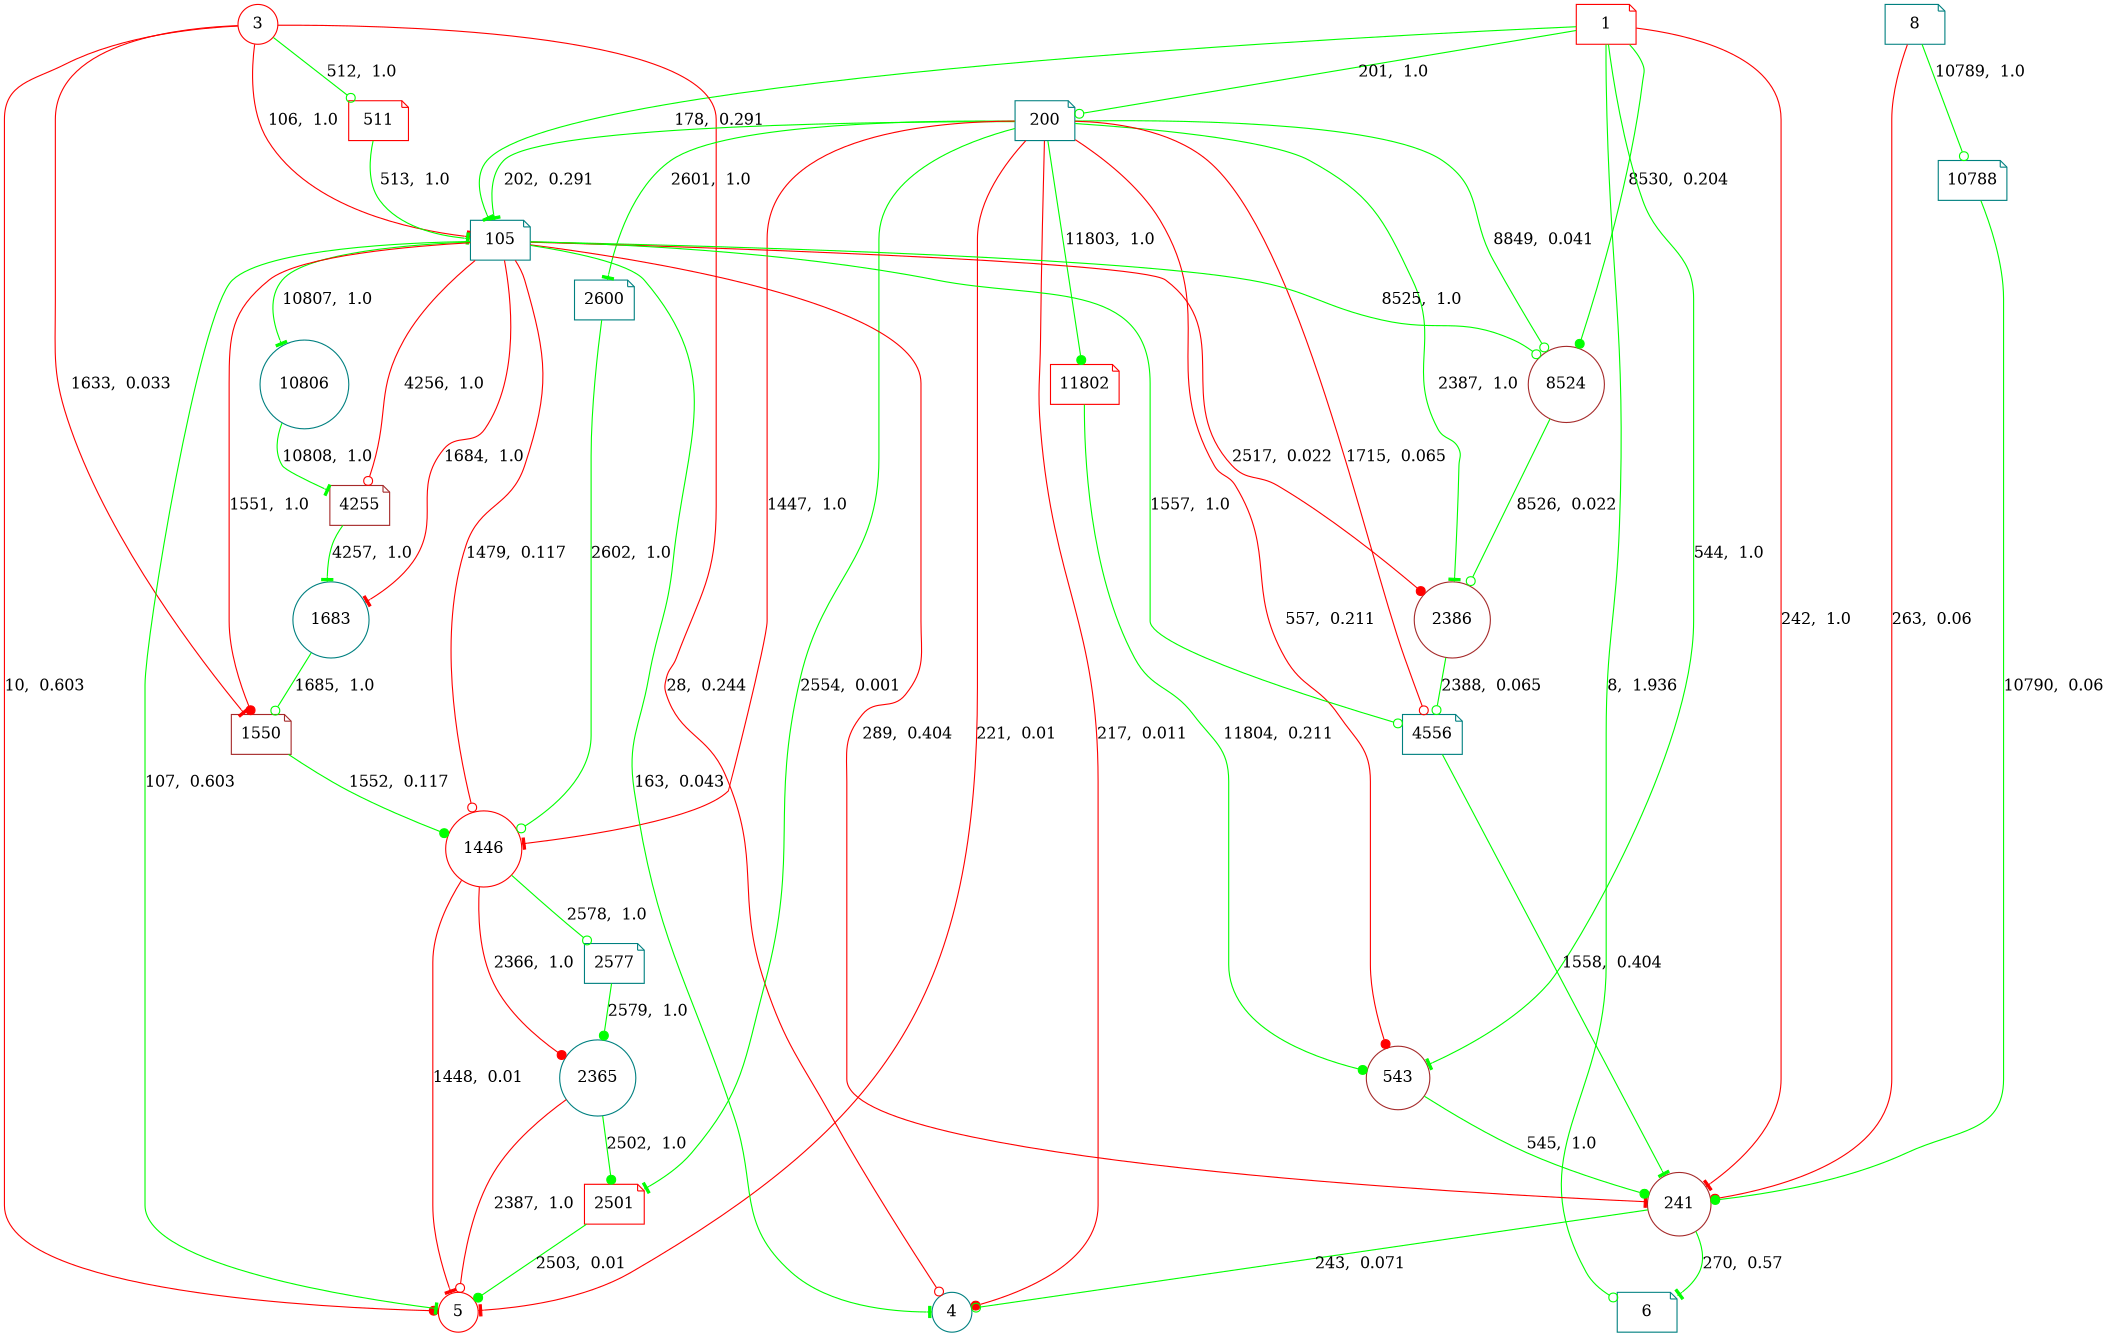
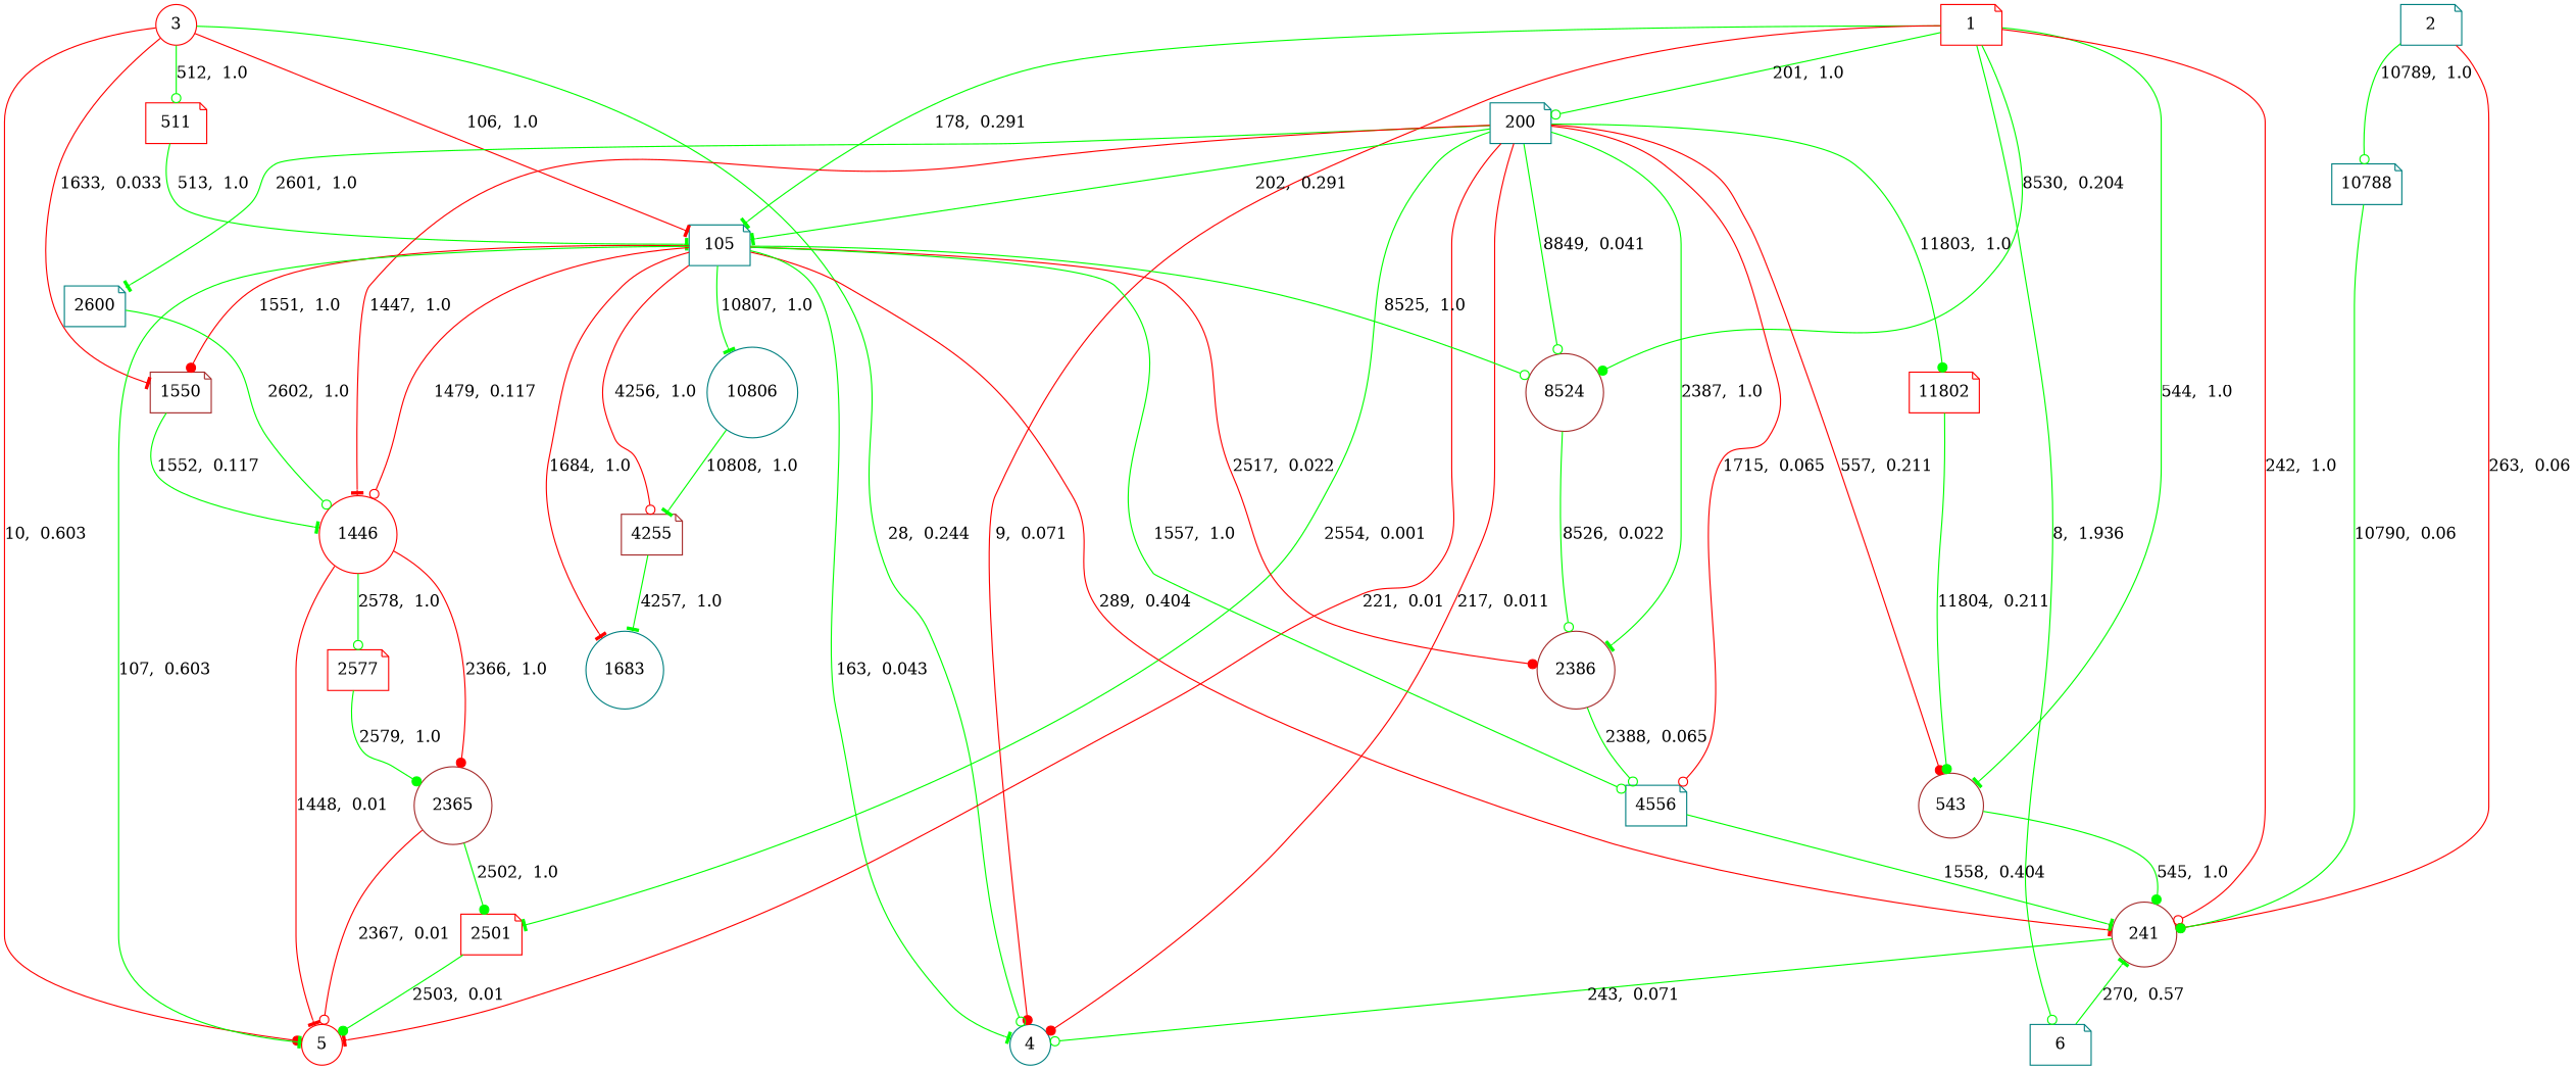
  digraph {
    rankdir=TB
    node [color=teal shape=note]
    edge [arrowhead=tee color=green penwidth=1.0]
    1 [color=red]
-   2 [label=8]
+   2
    3 [color=red shape=circle]
    511 [color=red]
    200
    105
    8524 [color=brown shape=circle]
    11802 [color=red]
    10806 [shape=circle]
    4255 [color=brown]
    2386 [color=brown shape=circle]
    1683 [shape=circle]
    2600
    1550 [color=brown]
    1446 [color=red shape=circle]
    n16 [label=4556]
    10788
-   2577
+   2577 [color=red]
    543 [color=brown shape=circle]
-   2365 [shape=circle]
+   2365 [color=brown shape=circle]
    241 [color=brown shape=circle]
    2501 [color=red]
    6
    4 [shape=circle]
    5 [color=red shape=circle]
    subgraph sub_1 {
      rank=same
      1
      2
      3
    }
    subgraph sub_2 {
      rank=same
      511
    }
    subgraph sub_3 {
      rank=same
      200
    }
    subgraph sub_4 {
      rank=same
      105
    }
    subgraph sub_5 {
      rank=same
      8524
    }
    subgraph sub_6 {
      rank=same
      11802
      10806
    }
    subgraph sub_7 {
      rank=same
      4255
    }
    subgraph sub_8 {
      rank=same
      2386
      1683
    }
    subgraph sub_9 {
      rank=same
      2600
    }
    subgraph sub_10 {
      rank=same
      1550
    }
    subgraph sub_11 {
      rank=same
      1446
    }
    subgraph sub_12 {
      rank=same
      n16
    }
    subgraph sub_13 {
      rank=same
      10788
    }
    subgraph sub_14 {
      rank=same
      2577
    }
    subgraph sub_15 {
      rank=same
      543
      2365
    }
    subgraph sub_16 {
      rank=same
      241
    }
    subgraph sub_17 {
      rank=same
      2501
    }
    subgraph sub_18 {
      rank=same
      6
      4
      5
    }
    1 -> 200 [arrowhead=odot label="201,  1.0"]
    1 -> 105 [label="178,  0.291"]
    1 -> 8524 [arrowhead=dot label="8530,  0.204"]
    1 -> 543 [label="544,  1.0"]
-   1 -> 241 [color=red label="242,  1.0"]
+   1 -> 241 [arrowhead=odot color=red label="242,  1.0"]
    1 -> 6 [arrowhead=odot label="8,  1.936"]
+   1 -> 4 [arrowhead=dot color=red label="9,  0.071"]
    2 -> 10788 [arrowhead=odot label="10789,  1.0"]
    2 -> 241 [arrowhead=dot color=red label="263,  0.06"]
    3 -> 511 [arrowhead=odot label="512,  1.0"]
    3 -> 105 [color=red label="106,  1.0"]
    3 -> 1550 [color=red label="1633,  0.033"]
-   3 -> 4 [arrowhead=odot color=red label="28,  0.244"]
+   3 -> 4 [arrowhead=odot label="28,  0.244"]
    3 -> 5 [arrowhead=dot color=red label="10,  0.603"]
    511 -> 105 [label="513,  1.0"]
    200 -> 105 [label="202,  0.291"]
    200 -> 8524 [arrowhead=odot label="8849,  0.041"]
    200 -> 11802 [arrowhead=dot label="11803,  1.0"]
    200 -> 2386 [label="2387,  1.0"]
    200 -> 2600 [label="2601,  1.0"]
    200 -> 1446 [color=red label="1447,  1.0"]
    200 -> n16 [arrowhead=odot color=red label="1715,  0.065"]
    200 -> 543 [arrowhead=dot color=red label="557,  0.211"]
    200 -> 2501 [label="2554,  0.001"]
    200 -> 4 [arrowhead=dot color=red label="217,  0.011"]
    200 -> 5 [color=red label="221,  0.01"]
    105 -> 8524 [arrowhead=odot label="8525,  1.0"]
    105 -> 10806 [label="10807,  1.0"]
    105 -> 4255 [arrowhead=odot color=red label="4256,  1.0"]
    105 -> 2386 [arrowhead=dot color=red label="2517,  0.022"]
    105 -> 1683 [color=red label="1684,  1.0"]
    105 -> 1550 [arrowhead=dot color=red label="1551,  1.0"]
    105 -> 1446 [arrowhead=odot color=red label="1479,  0.117"]
    105 -> n16 [arrowhead=odot label="1557,  1.0"]
    105 -> 241 [color=red label="289,  0.404"]
    105 -> 4 [label="163,  0.043"]
    105 -> 5 [label="107,  0.603"]
    8524 -> 2386 [arrowhead=odot label="8526,  0.022"]
    11802 -> 543 [arrowhead=dot label="11804,  0.211"]
    10806 -> 4255 [label="10808,  1.0"]
    4255 -> 1683 [label="4257,  1.0"]
    2386 -> n16 [arrowhead=odot label="2388,  0.065"]
-   1683 -> 1550 [arrowhead=odot label="1685,  1.0"]
    2600 -> 1446 [arrowhead=odot label="2602,  1.0"]
-   1550 -> 1446 [arrowhead=dot label="1552,  0.117"]
+   1550 -> 1446 [label="1552,  0.117"]
    1446 -> 2577 [arrowhead=odot label="2578,  1.0"]
    1446 -> 2365 [arrowhead=dot color=red label="2366,  1.0"]
    1446 -> 5 [color=red label="1448,  0.01"]
    n16 -> 241 [label="1558,  0.404"]
    10788 -> 241 [arrowhead=dot label="10790,  0.06"]
    2577 -> 2365 [arrowhead=dot label="2579,  1.0"]
    543 -> 241 [arrowhead=dot label="545,  1.0"]
    2365 -> 2501 [arrowhead=dot label="2502,  1.0"]
-   2365 -> 5 [arrowhead=odot color=red label="2387,  1.0"]
-   241 -> 6 [label="270,  0.57"]
+   2365 -> 5 [arrowhead=odot color=red label="2367,  0.01"]
+   6 -> 241 [label="270,  0.57"]
    241 -> 4 [arrowhead=odot label="243,  0.071"]
    2501 -> 5 [arrowhead=dot label="2503,  0.01"]
  }
